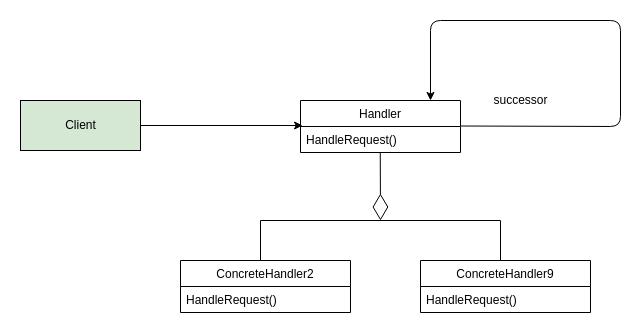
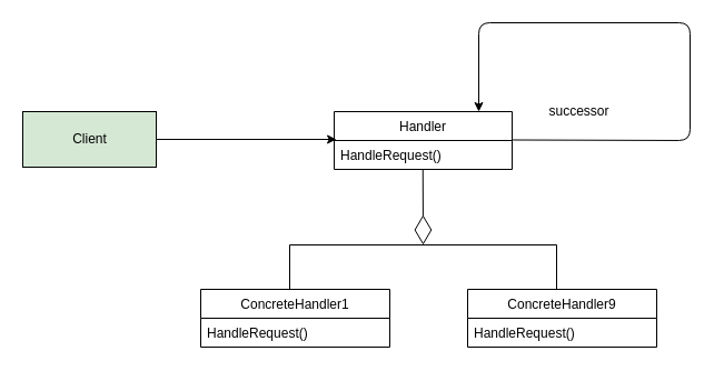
  <mxCell id="0" />
  <mxCell id="1" parent="0" />
  <mxCell id="2" value="Client" style="html=1;fillColor=#d5e8d4;" vertex="1" parent="1"><mxGeometry x="20" y="100" width="120" height="50" as="geometry" /></mxCell>
  <mxCell id="3" value="Handler" style="swimlane;fontStyle=0;childLayout=stackLayout;horizontal=1;startSize=26;fillColor=none;horizontalStack=0;resizeParent=1;resizeParentMax=0;resizeLast=0;collapsible=1;marginBottom=0;" vertex="1" parent="1"><mxGeometry x="300" y="100" width="160" height="52" as="geometry" /></mxCell>
  <mxCell id="4" value="HandleRequest()" style="text;strokeColor=none;fillColor=none;align=left;verticalAlign=top;spacingLeft=4;spacingRight=4;overflow=hidden;rotatable=0;points=[[0,0.5],[1,0.5]];portConstraint=eastwest;" vertex="1" parent="3"><mxGeometry y="26" width="160" height="26" as="geometry" /></mxCell>
  <mxCell id="5" value="" style="group" vertex="1" connectable="0" parent="1"><mxGeometry x="430" y="20" width="190" height="106" as="geometry" /></mxCell>
  <mxCell id="6" value="" style="endArrow=classic;html=1;" edge="1" parent="5"><mxGeometry width="50" height="50" relative="1" as="geometry"><mxPoint x="30" y="105.5" as="sourcePoint" /><mxPoint y="80" as="targetPoint" /><Array as="points"><mxPoint x="190" y="106" /><mxPoint x="190" /><mxPoint /></Array></mxGeometry></mxCell>
  <mxCell id="7" value="successor" style="text;html=1;align=center;verticalAlign=middle;resizable=0;points=[];autosize=1;" vertex="1" parent="5"><mxGeometry x="55" y="70" width="70" height="20" as="geometry" /></mxCell>
  <mxCell id="8" value="" style="endArrow=classic;html=1;exitX=1;exitY=0.5;exitDx=0;exitDy=0;entryX=0.013;entryY=-0.038;entryDx=0;entryDy=0;entryPerimeter=0;" edge="1" parent="1" source="2" target="4"><mxGeometry width="50" height="50" relative="1" as="geometry"><mxPoint x="300" y="540" as="sourcePoint" /><mxPoint x="350" y="490" as="targetPoint" /></mxGeometry></mxCell>
  <mxCell id="9" value="" style="endArrow=diamondThin;endFill=0;endSize=24;html=1;" edge="1" parent="1"><mxGeometry width="160" relative="1" as="geometry"><mxPoint x="379.76" y="152" as="sourcePoint" /><mxPoint x="380" y="220" as="targetPoint" /></mxGeometry></mxCell>
- <mxCell id="10" value="ConcreteHandler2" style="swimlane;fontStyle=0;childLayout=stackLayout;horizontal=1;startSize=26;fillColor=none;horizontalStack=0;resizeParent=1;resizeParentMax=0;resizeLast=0;collapsible=1;marginBottom=0;" vertex="1" parent="1"><mxGeometry x="180" y="260" width="170" height="52" as="geometry" /></mxCell>
+ <mxCell id="10" value="ConcreteHandler1" style="swimlane;fontStyle=0;childLayout=stackLayout;horizontal=1;startSize=26;fillColor=none;horizontalStack=0;resizeParent=1;resizeParentMax=0;resizeLast=0;collapsible=1;marginBottom=0;" vertex="1" parent="1"><mxGeometry x="180" y="260" width="170" height="52" as="geometry" /></mxCell>
  <mxCell id="11" value="HandleRequest()" style="text;strokeColor=none;fillColor=none;align=left;verticalAlign=top;spacingLeft=4;spacingRight=4;overflow=hidden;rotatable=0;points=[[0,0.5],[1,0.5]];portConstraint=eastwest;" vertex="1" parent="10"><mxGeometry y="26" width="170" height="26" as="geometry" /></mxCell>
  <mxCell id="12" value="ConcreteHandler9" style="swimlane;fontStyle=0;childLayout=stackLayout;horizontal=1;startSize=26;fillColor=none;horizontalStack=0;resizeParent=1;resizeParentMax=0;resizeLast=0;collapsible=1;marginBottom=0;" vertex="1" parent="1"><mxGeometry x="420" y="260" width="170" height="52" as="geometry" /></mxCell>
  <mxCell id="13" value="HandleRequest()" style="text;strokeColor=none;fillColor=none;align=left;verticalAlign=top;spacingLeft=4;spacingRight=4;overflow=hidden;rotatable=0;points=[[0,0.5],[1,0.5]];portConstraint=eastwest;" vertex="1" parent="12"><mxGeometry y="26" width="170" height="26" as="geometry" /></mxCell>
  <mxCell id="14" value="" style="endArrow=none;html=1;" edge="1" parent="1"><mxGeometry width="50" height="50" relative="1" as="geometry"><mxPoint x="500" y="220" as="sourcePoint" /><mxPoint x="260" y="220" as="targetPoint" /></mxGeometry></mxCell>
  <mxCell id="15" value="" style="endArrow=none;html=1;" edge="1" parent="1"><mxGeometry width="50" height="50" relative="1" as="geometry"><mxPoint x="500" y="260" as="sourcePoint" /><mxPoint x="500" y="220" as="targetPoint" /></mxGeometry></mxCell>
  <mxCell id="16" value="" style="endArrow=none;html=1;" edge="1" parent="1"><mxGeometry width="50" height="50" relative="1" as="geometry"><mxPoint x="260" y="260" as="sourcePoint" /><mxPoint x="260" y="220" as="targetPoint" /></mxGeometry></mxCell>
